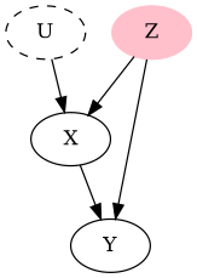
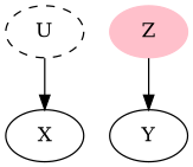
  digraph {
    X
    Y
    Z [color=pink style=filled]
    U [style=dashed]
-   X -> Y
-   Z -> X
    Z -> Y
    U -> X
  }
